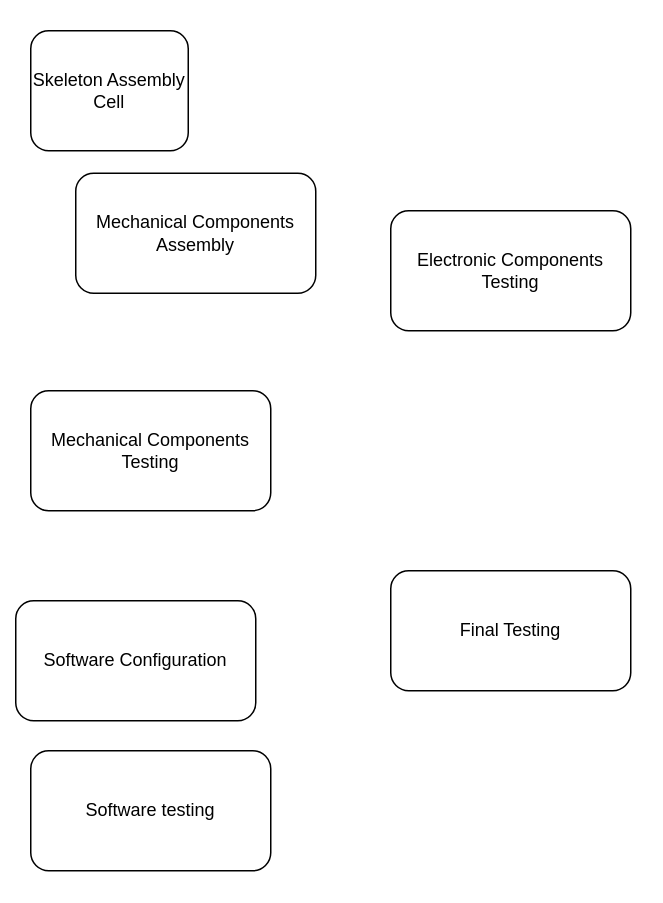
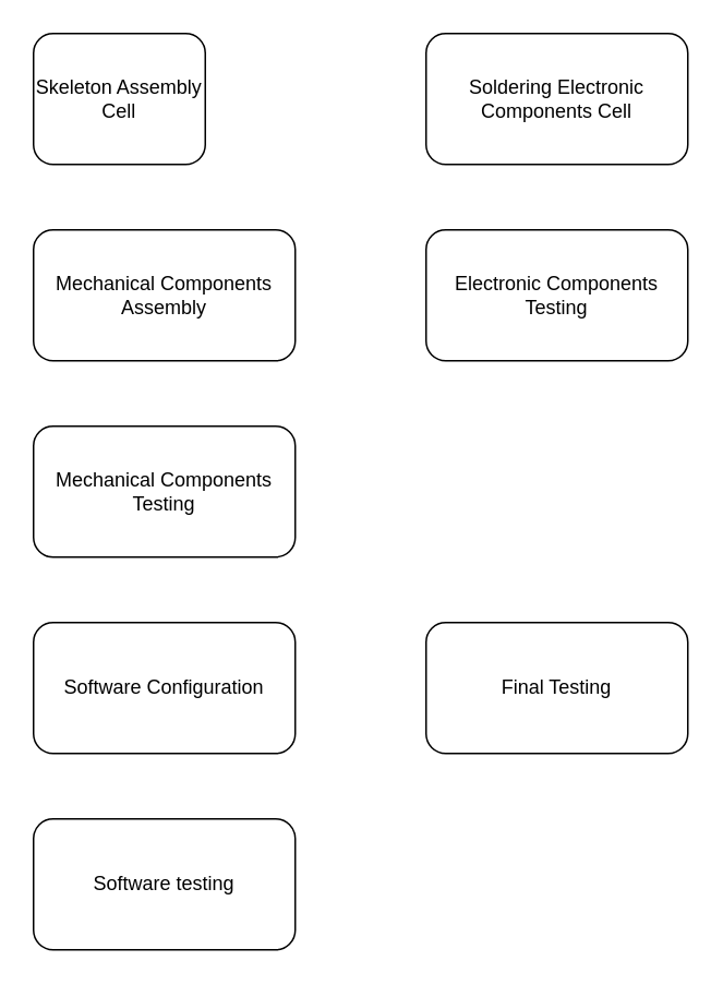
  <mxCell id="0" />
  <mxCell id="1" parent="0" />
  <mxCell id="2" value="Skeleton Assembly Cell" style="rounded=1;whiteSpace=wrap;html=1;fontSize=12;glass=0;strokeWidth=1;shadow=0;" parent="1" vertex="1"><mxGeometry x="20" y="20" width="105" height="80" as="geometry" /></mxCell>
  <mxCell id="3" value="Electronic Components Testing" style="rounded=1;whiteSpace=wrap;html=1;fontSize=12;glass=0;strokeWidth=1;shadow=0;" parent="1" vertex="1"><mxGeometry x="260" y="140" width="160" height="80" as="geometry" /></mxCell>
- <mxCell id="4" value="Mechanical Components Assembly" style="rounded=1;whiteSpace=wrap;html=1;fontSize=12;glass=0;strokeWidth=1;shadow=0;" parent="1" vertex="1"><mxGeometry x="50" y="115" width="160" height="80" as="geometry" /></mxCell>
+ <mxCell id="4" value="Mechanical Components Assembly" style="rounded=1;whiteSpace=wrap;html=1;fontSize=12;glass=0;strokeWidth=1;shadow=0;" parent="1" vertex="1"><mxGeometry x="20" y="140" width="160" height="80" as="geometry" /></mxCell>
  <mxCell id="5" value="Mechanical Components Testing" style="rounded=1;whiteSpace=wrap;html=1;fontSize=12;glass=0;strokeWidth=1;shadow=0;" parent="1" vertex="1"><mxGeometry x="20" y="260" width="160" height="80" as="geometry" /></mxCell>
- <mxCell id="7" value="Software Configuration" style="rounded=1;whiteSpace=wrap;html=1;fontSize=12;glass=0;strokeWidth=1;shadow=0;" vertex="1" parent="1"><mxGeometry x="10" y="400" width="160" height="80" as="geometry" /></mxCell>
+ <mxCell id="6" value="Soldering Electronic Components Cell" style="rounded=1;whiteSpace=wrap;html=1;fontSize=12;glass=0;strokeWidth=1;shadow=0;" parent="1" vertex="1"><mxGeometry x="260" y="20" width="160" height="80" as="geometry" /></mxCell>
+ <mxCell id="7" value="Software Configuration" style="rounded=1;whiteSpace=wrap;html=1;fontSize=12;glass=0;strokeWidth=1;shadow=0;" vertex="1" parent="1"><mxGeometry x="20" y="380" width="160" height="80" as="geometry" /></mxCell>
  <mxCell id="8" value="Software testing" style="rounded=1;whiteSpace=wrap;html=1;fontSize=12;glass=0;strokeWidth=1;shadow=0;" vertex="1" parent="1"><mxGeometry x="20" y="500" width="160" height="80" as="geometry" /></mxCell>
  <mxCell id="9" value="Final Testing" style="rounded=1;whiteSpace=wrap;html=1;fontSize=12;glass=0;strokeWidth=1;shadow=0;" vertex="1" parent="1"><mxGeometry x="260" y="380" width="160" height="80" as="geometry" /></mxCell>
